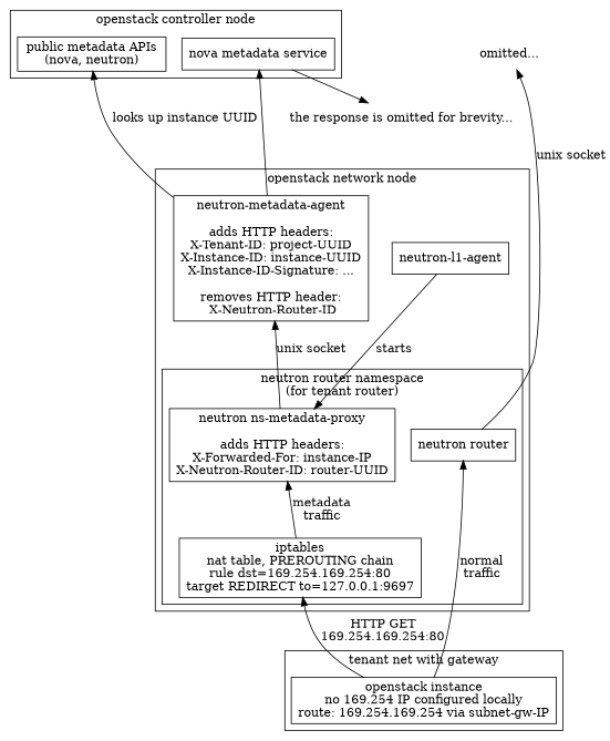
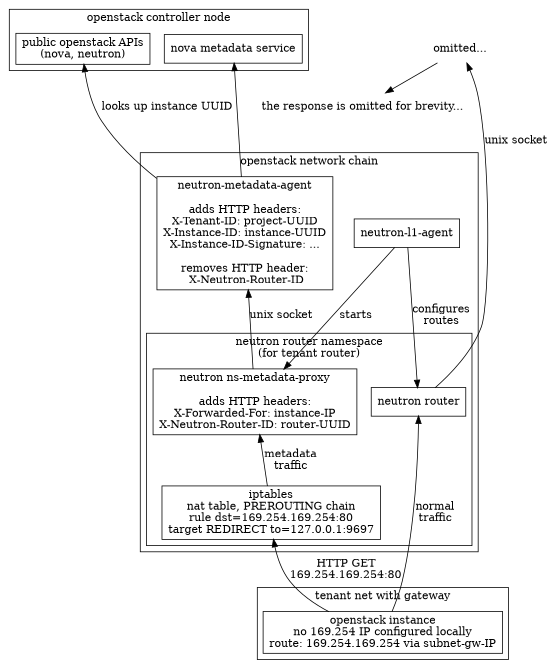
  digraph {
    compound=true
    node [shape=record]
    edge [dir=back]
    n1 [label="neutron ns-metadata-proxy\n\nadds HTTP headers:\nX-Forwarded-For: instance-IP\nX-Neutron-Router-ID: router-UUID"]
    n2 [label="iptables\nnat table, PREROUTING chain\nrule dst=169.254.169.254:80\ntarget REDIRECT to=127.0.0.1:9697"]
    n3 [label="neutron router"]
    n4 [label="neutron-l1-agent"]
    n5 [label="neutron-metadata-agent\n\nadds HTTP headers:\nX-Tenant-ID: project-UUID\nX-Instance-ID: instance-UUID\nX-Instance-ID-Signature: ...\n\nremoves HTTP header:\n X-Neutron-Router-ID"]
    n6 [label="nova metadata service"]
-   n7 [label="public metadata APIs\n(nova, neutron)"]
+   n7 [label="public openstack APIs\n(nova, neutron)"]
    n8 [label="openstack instance\nno 169.254 IP configured locally\nroute: 169.254.169.254 via subnet-gw-IP"]
    n9 [label="the response is omitted for brevity..." shape=plaintext]
    n10 [label="omitted..." shape=plaintext]
    subgraph cluster_1 {
-     label="openstack network node"
+     label="openstack network chain"
      n4
      n5
      subgraph cluster_2 {
        label="neutron router namespace\n(for tenant router)"
        n1
        n2
        n3
      }
    }
    subgraph cluster_3 {
      label="openstack controller node"
      n6
      n7
    }
    subgraph cluster_4 {
      label="tenant net with gateway"
      n8
    }
    n1 -> n2 [label="metadata\ntraffic"]
    n2 -> n8 [align=left label="HTTP GET\n169.254.169.254:80"]
    n3 -> n8 [label="normal\ntraffic"]
    n4 -> n1 [label=starts dir=""]
+   n4 -> n3 [label="configures\nroutes" dir=""]
    n5 -> n1 [label="unix socket"]
    n6 -> n5
-   n6 -> n9 [dir=""]
+   n10 -> n9 [dir=""]
    n7 -> n5 [label="looks up instance UUID"]
    n9 -> n5 [style=invis dir=""]
    n10 -> n3 [label="unix socket"]
  }
